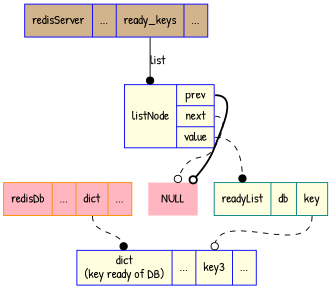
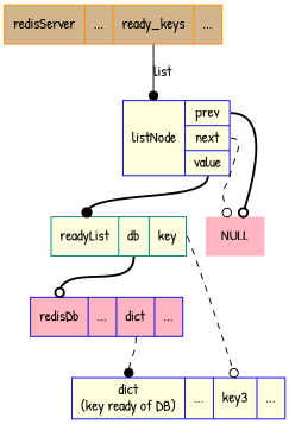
  digraph {
    fontname="Patrick Hand"
    rankdir=TB
    node [color=blue fillcolor=lightyellow fontname="Patrick Hand" shape=record style=filled]
    edge [arrowhead=odot fontname="Patrick Hand" headport=head style=dashed]
-   n1 [fillcolor=tan label="redisServer | ... |<ready_keys> ready_keys | ..."]
+   n1 [color=darkorange fillcolor=tan label="redisServer | ... |<ready_keys> ready_keys | ..."]
    n2 [label="<head>listNode |{<prev> prev |<next> next |<value> value} "]
    n3 [color=teal label="<head>readyList |<db> db |<key> key"]
    n4 [color=darkorange fillcolor=lightpink label=NULL shape=plaintext]
-   n5 [color=darkorange fillcolor=lightpink label="<head> redisDb | ... |<dict> dict | ..."]
+   n5 [fillcolor=lightpink label="<head> redisDb | ... |<dict> dict | ..."]
    n6 [label="<head>dict\n(key ready of DB) | ... |<key3> key3 | ..."]
    n1 -> n2 [arrowhead=dot label=list style=solid tailport=ready_keys]
-   n2 -> n3 [arrowhead=dot tailport=value]
+   n2 -> n3 [arrowhead=dot style=bold tailport=value]
    n2 -> n4 [tailport=next]
    n2 -> n4 [style=bold tailport=prev]
+   n3 -> n5 [style=bold tailport=db]
    n3 -> n6 [headport=key3 tailport=key]
    n5 -> n6 [arrowhead=dot tailport=dict]
  }
